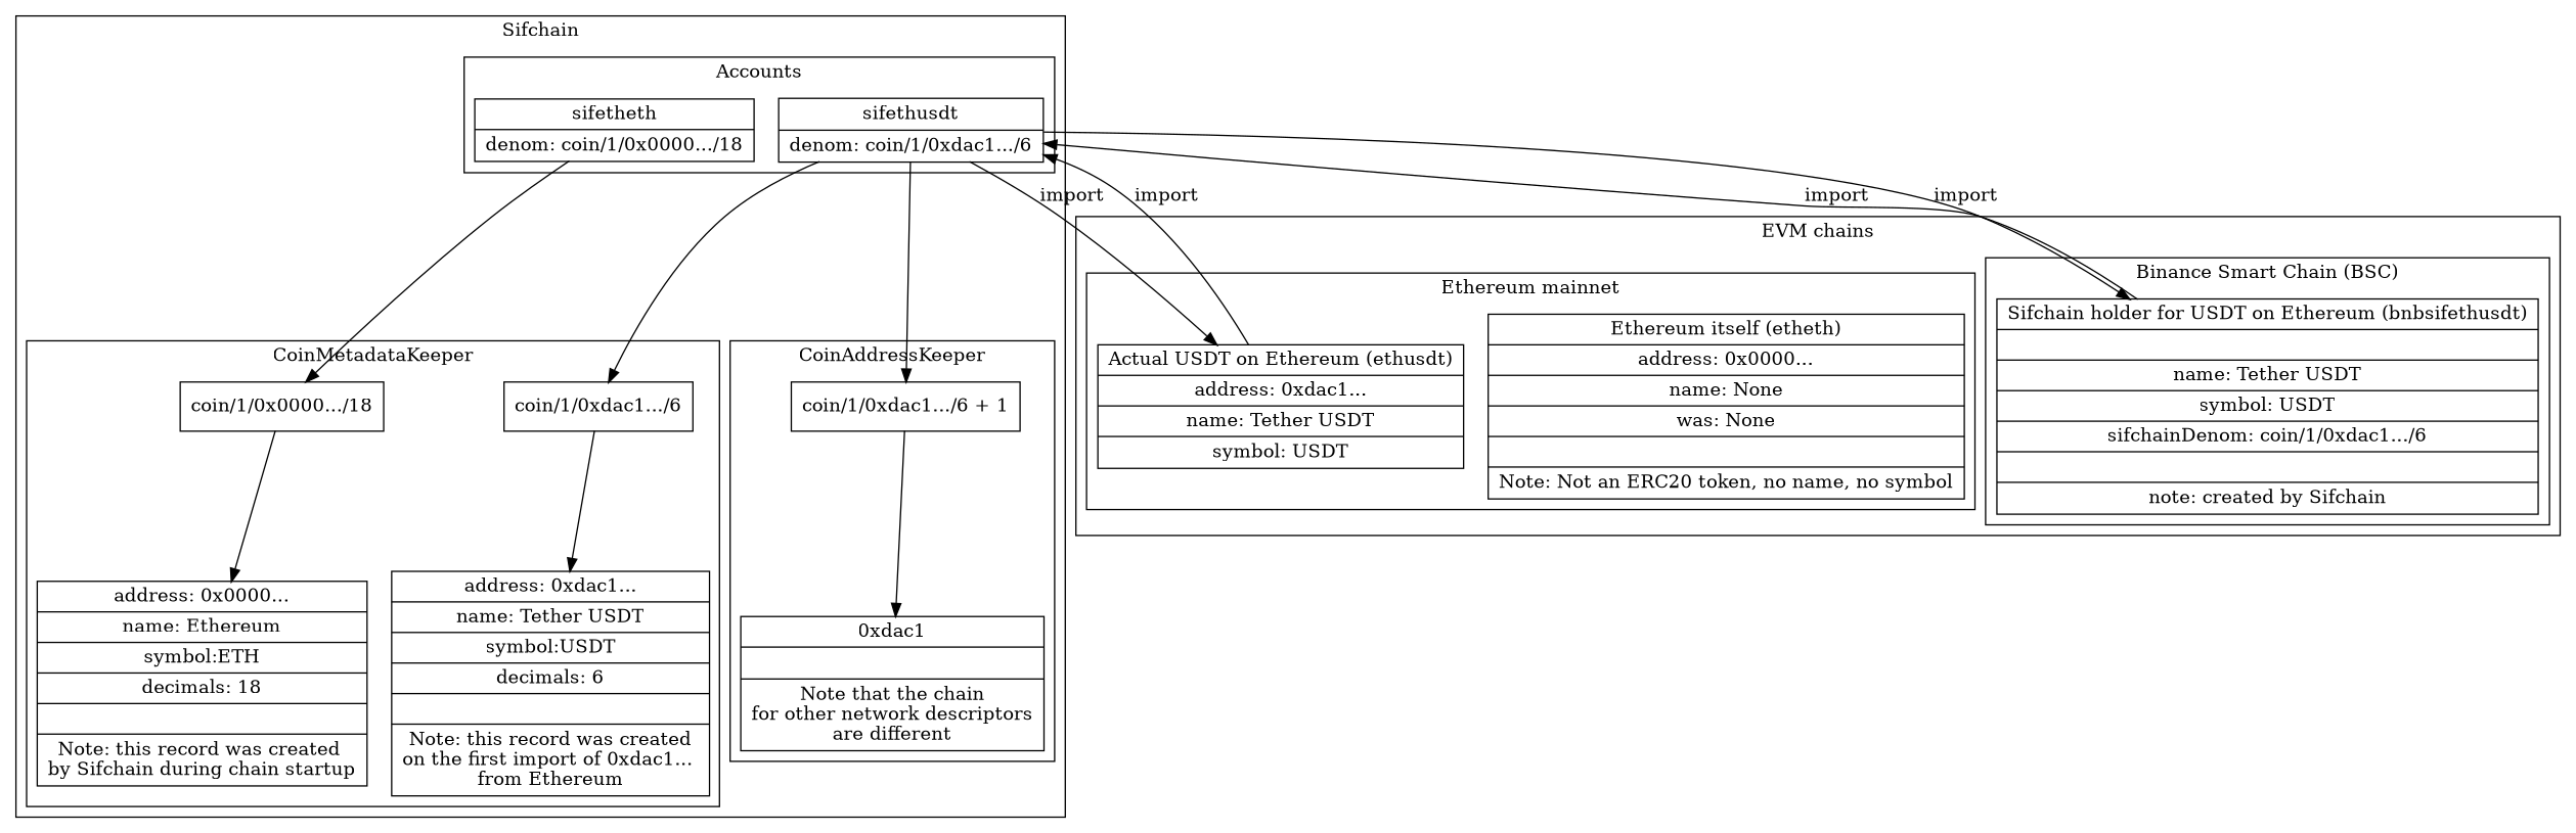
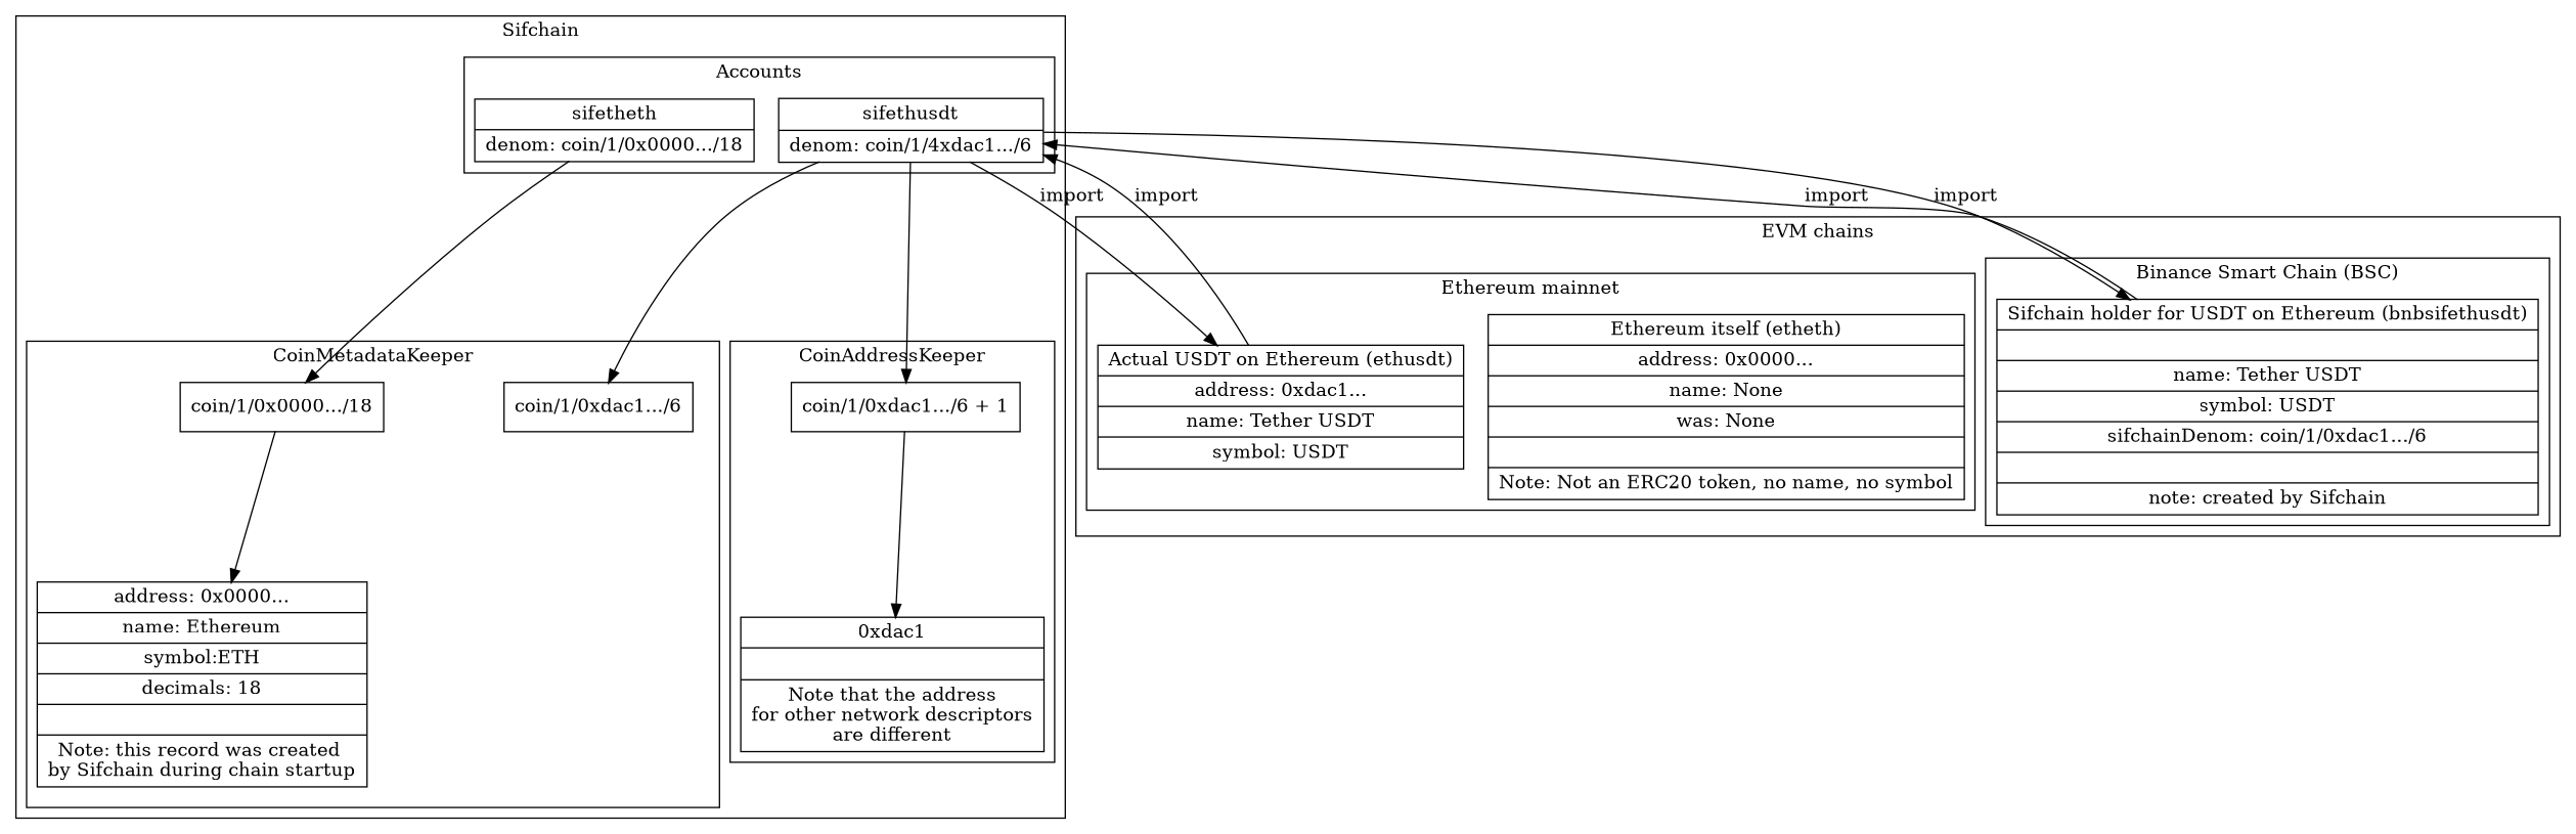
  digraph {
    fontname="DejaVu Serif"
    node [fontname="DejaVu Serif" shape=record]
    edge [fontname="DejaVu Serif"]
-   n1 [label="{sifethusdt|denom: coin/1/0xdac1.../6}"]
+   n1 [label="{sifethusdt|denom: coin/1/4xdac1.../6}"]
    n2 [label="{sifetheth|denom: coin/1/0x0000.../18}"]
    n3 [label="coin/1/0xdac1.../6}"]
    n4 [label="coin/1/0x0000.../18}"]
-   n5 [label="{address: 0xdac1...|name: Tether USDT|symbol:USDT|decimals: 6||Note: this record was created\non the first import of 0xdac1... \nfrom Ethereum}"]
    n6 [label="{address: 0x0000...|name: Ethereum|symbol:ETH|decimals: 18||Note: this record was created \nby Sifchain during chain startup}"]
    n7 [label="coin/1/0xdac1.../6 + 1"]
-   n8 [label="{0xdac1||Note that the chain\nfor other network descriptors\nare different}"]
+   n8 [label="{0xdac1||Note that the address\nfor other network descriptors\nare different}"]
    n9 [label="{Ethereum itself (etheth)|address: 0x0000...|name: None|was: None||Note: Not an ERC20 token, no name, no symbol}"]
    n10 [label="{Actual USDT on Ethereum (ethusdt)|address: 0xdac1...|name: Tether USDT|symbol: USDT}"]
    n11 [label="{Sifchain holder for USDT on Ethereum (bnbsifethusdt)||name: Tether USDT|symbol: USDT|sifchainDenom: coin/1/0xdac1.../6||note: created by Sifchain}"]
    subgraph cluster_1 {
      label=Sifchain
      subgraph cluster_2 {
        label=Accounts
        n1
        n2
      }
      subgraph cluster_3 {
        label=CoinMetadataKeeper
        n3
        n4
-       n5
        n6
      }
      subgraph cluster_4 {
        label=CoinAddressKeeper
        n7
        n8
      }
    }
    subgraph cluster_5 {
      label="EVM chains"
      subgraph cluster_6 {
        label="Ethereum mainnet"
        n9
        n10
      }
      subgraph cluster_7 {
        label="Binance Smart Chain (BSC)"
        n11
      }
    }
    n1 -> n3
    n1 -> n7
    n1 -> n10 [label=import]
    n1 -> n11 [label=import]
    n2 -> n4
-   n3 -> n5
    n4 -> n6
    n7 -> n8
    n10 -> n1 [label=import]
    n11 -> n1 [label=import]
  }
